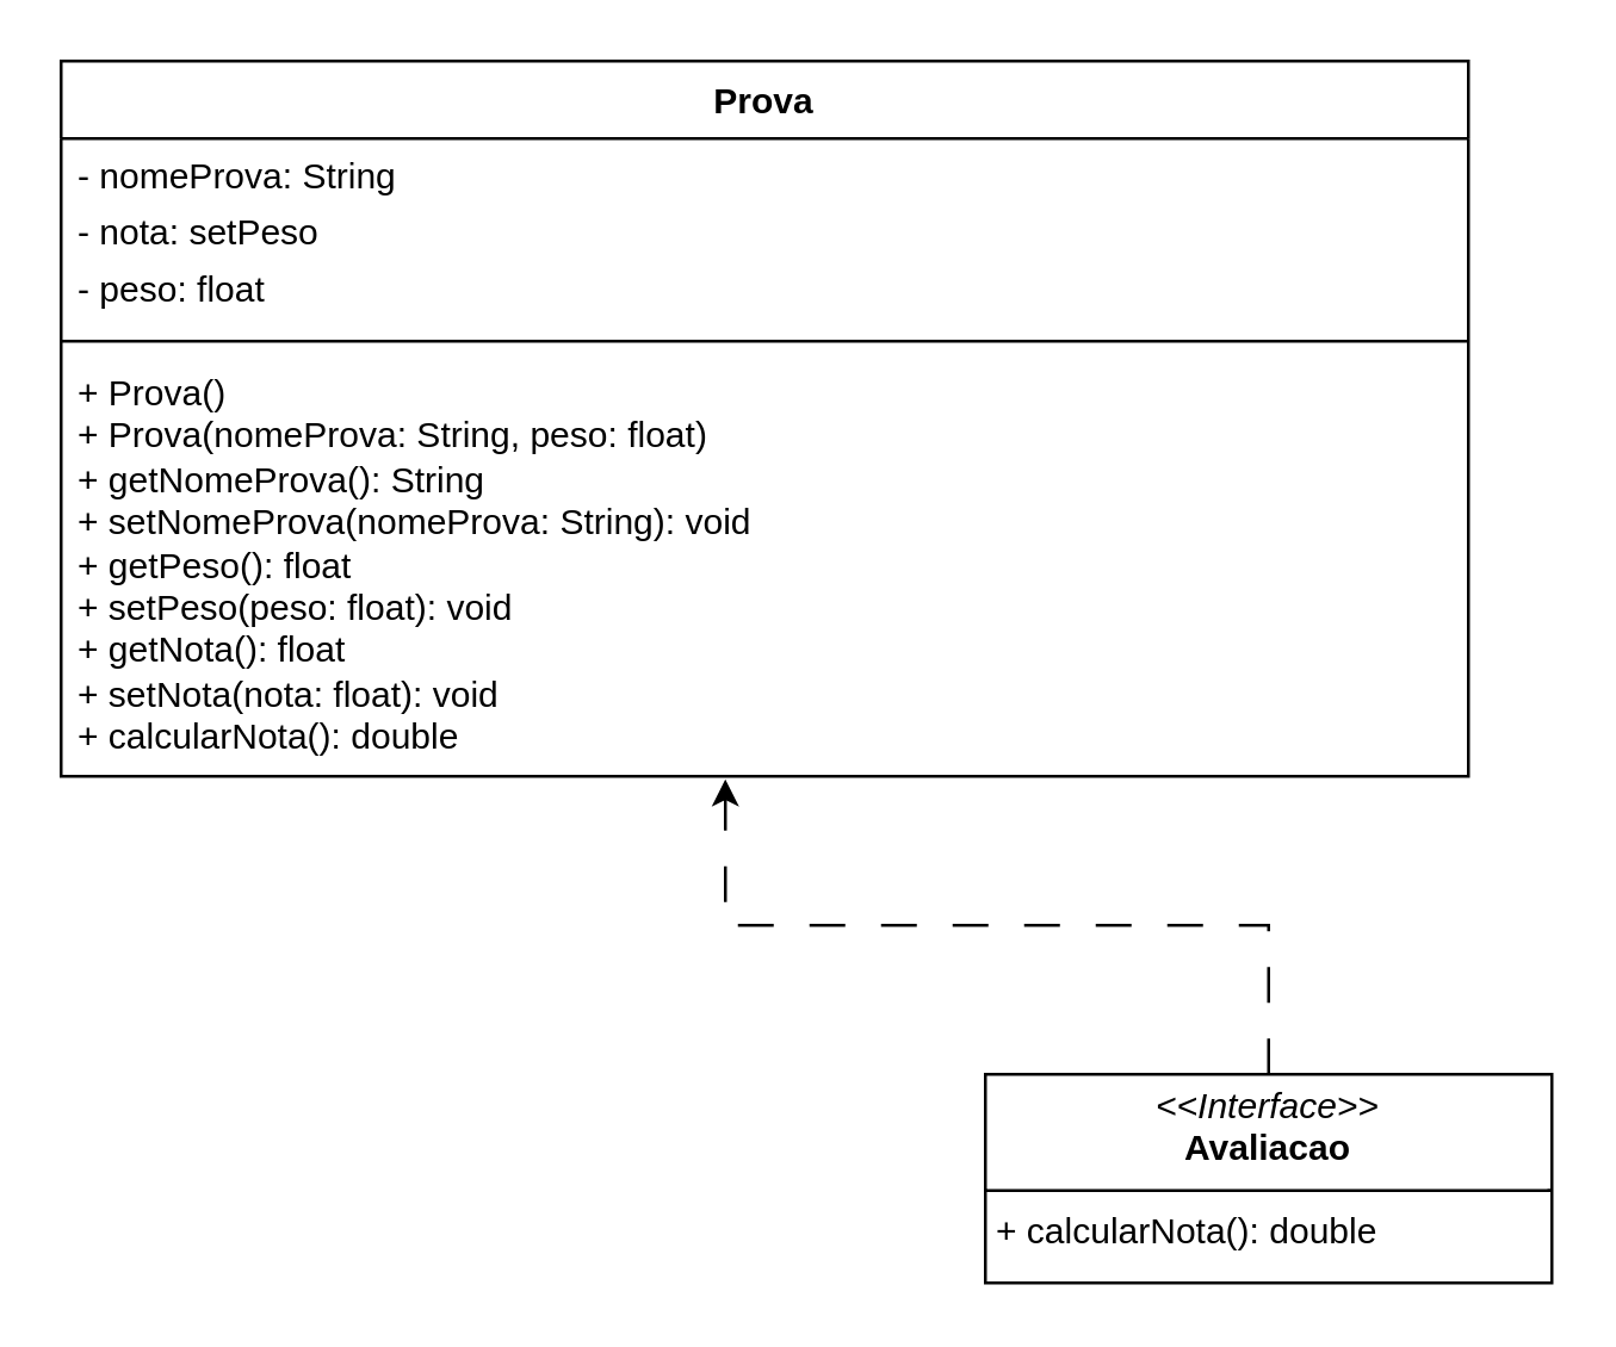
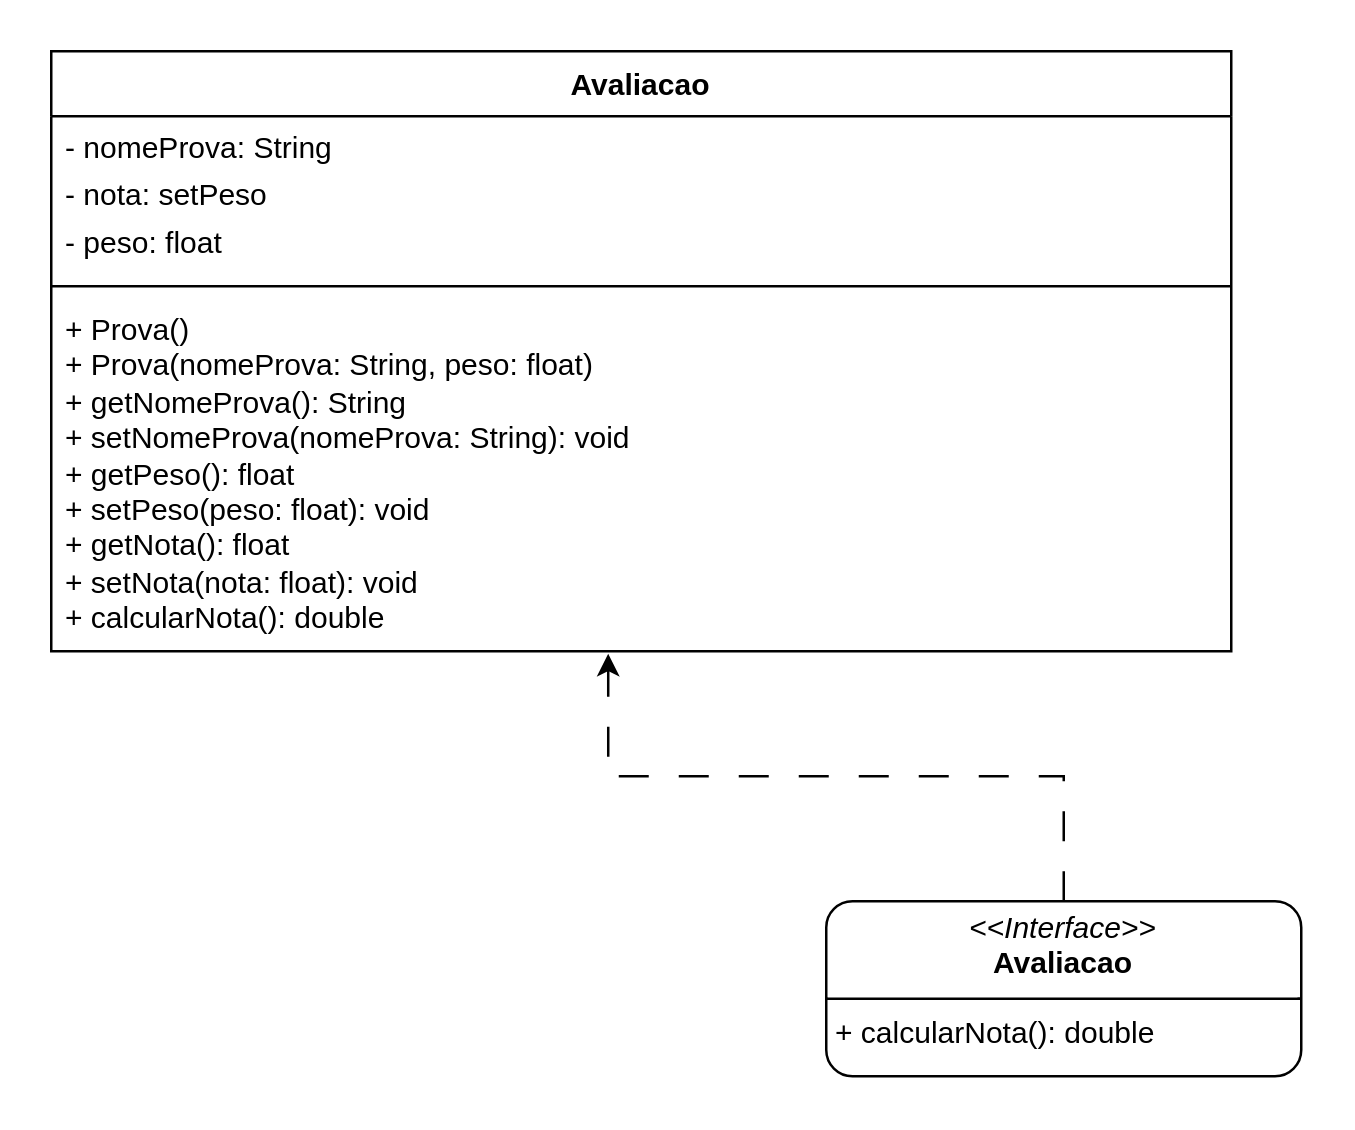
  <mxCell id="0" />
  <mxCell id="1" parent="0" />
- <mxCell id="2" value="Prova" style="swimlane;fontStyle=1;align=center;verticalAlign=top;childLayout=stackLayout;horizontal=1;startSize=26;horizontalStack=0;resizeParent=1;resizeParentMax=0;resizeLast=0;collapsible=1;marginBottom=0;whiteSpace=wrap;html=1;fillColor=#ffffff;" vertex="1" parent="1"><mxGeometry x="20" y="20" width="472" height="240" as="geometry" /></mxCell>
+ <mxCell id="2" value="Avaliacao" style="swimlane;fontStyle=1;align=center;verticalAlign=top;childLayout=stackLayout;horizontal=1;startSize=26;horizontalStack=0;resizeParent=1;resizeParentMax=0;resizeLast=0;collapsible=1;marginBottom=0;whiteSpace=wrap;html=1;fillColor=#ffffff;" vertex="1" parent="1"><mxGeometry x="20" y="20" width="472" height="240" as="geometry" /></mxCell>
  <mxCell id="3" value="&lt;div style=&quot;line-height: 160%;&quot;&gt;- nomeProva: String&amp;nbsp;&lt;br&gt;- nota: &lt;span class=&quot;hljs-keyword&quot;&gt;setPeso&lt;/span&gt;&amp;nbsp;&lt;br&gt;- peso: &lt;span class=&quot;hljs-keyword&quot;&gt;float&lt;/span&gt;&lt;br&gt;&lt;/div&gt;" style="text;strokeColor=none;fillColor=none;align=left;verticalAlign=middle;spacingLeft=4;spacingRight=4;overflow=hidden;rotatable=0;points=[[0,0.5],[1,0.5]];portConstraint=eastwest;whiteSpace=wrap;html=1;" vertex="1" parent="2"><mxGeometry y="26" width="472" height="64" as="geometry" /></mxCell>
  <mxCell id="4" value="" style="line;strokeWidth=1;fillColor=none;align=left;verticalAlign=middle;spacingTop=-1;spacingLeft=3;spacingRight=3;rotatable=0;labelPosition=right;points=[];portConstraint=eastwest;strokeColor=inherit;" vertex="1" parent="2"><mxGeometry y="90" width="472" height="8" as="geometry" /></mxCell>
  <mxCell id="5" value="+ &lt;span class=&quot;hljs-title function_ invoke__&quot;&gt;Prova&lt;/span&gt;()&amp;nbsp;&lt;br&gt;+ &lt;span class=&quot;hljs-title function_ invoke__&quot;&gt;Prova&lt;/span&gt;(&lt;span class=&quot;hljs-attr&quot;&gt;nomeProva&lt;/span&gt;: String, &lt;span class=&quot;hljs-attr&quot;&gt;peso&lt;/span&gt;: &lt;span class=&quot;hljs-keyword&quot;&gt;float&lt;/span&gt;)&amp;nbsp;&lt;br&gt;+ &lt;span class=&quot;hljs-title function_ invoke__&quot;&gt;getNomeProva&lt;/span&gt;(): String&amp;nbsp;&lt;br&gt;+ &lt;span class=&quot;hljs-title function_ invoke__&quot;&gt;setNomeProva&lt;/span&gt;(&lt;span class=&quot;hljs-attr&quot;&gt;nomeProva&lt;/span&gt;: String): &lt;span class=&quot;hljs-keyword&quot;&gt;void&lt;/span&gt;&amp;nbsp;&lt;br&gt;+ &lt;span class=&quot;hljs-title function_ invoke__&quot;&gt;getPeso&lt;/span&gt;(): &lt;span class=&quot;hljs-keyword&quot;&gt;float&lt;/span&gt;&amp;nbsp;&lt;br&gt;+ &lt;span class=&quot;hljs-title function_ invoke__&quot;&gt;setPeso&lt;/span&gt;(&lt;span class=&quot;hljs-attr&quot;&gt;peso&lt;/span&gt;: &lt;span class=&quot;hljs-keyword&quot;&gt;float&lt;/span&gt;): &lt;span class=&quot;hljs-keyword&quot;&gt;void&lt;/span&gt;&amp;nbsp;&lt;br&gt;+ &lt;span class=&quot;hljs-title function_ invoke__&quot;&gt;getNota&lt;/span&gt;(): &lt;span class=&quot;hljs-keyword&quot;&gt;float&lt;/span&gt;&amp;nbsp;&lt;br&gt;+ &lt;span class=&quot;hljs-title function_ invoke__&quot;&gt;setNota&lt;/span&gt;(&lt;span class=&quot;hljs-attr&quot;&gt;nota&lt;/span&gt;: &lt;span class=&quot;hljs-keyword&quot;&gt;float&lt;/span&gt;): &lt;span class=&quot;hljs-keyword&quot;&gt;void&lt;/span&gt;&amp;nbsp;&lt;br&gt;+ &lt;span class=&quot;hljs-title function_ invoke__&quot;&gt;calcularNota&lt;/span&gt;(): &lt;span class=&quot;hljs-keyword&quot;&gt;double&lt;/span&gt;" style="text;strokeColor=none;fillColor=none;align=left;verticalAlign=top;spacingLeft=4;spacingRight=4;overflow=hidden;rotatable=0;points=[[0,0.5],[1,0.5]];portConstraint=eastwest;whiteSpace=wrap;html=1;" vertex="1" parent="2"><mxGeometry y="98" width="472" height="142" as="geometry" /></mxCell>
- <mxCell id="6" value="&lt;p style=&quot;margin:0px;margin-top:4px;text-align:center;&quot;&gt;&lt;i&gt;&amp;lt;&amp;lt;Interface&amp;gt;&amp;gt;&lt;/i&gt;&lt;br&gt;&lt;b&gt;Avaliacao&lt;/b&gt;&lt;/p&gt;&lt;hr size=&quot;1&quot; style=&quot;border-style:solid;&quot;&gt;&lt;p style=&quot;margin:0px;margin-left:4px;&quot;&gt;+ &lt;span class=&quot;hljs-title function_ invoke__&quot;&gt;calcularNota&lt;/span&gt;(): &lt;span class=&quot;hljs-keyword&quot;&gt;double&lt;/span&gt;&lt;/p&gt;" style="verticalAlign=top;align=left;overflow=fill;html=1;whiteSpace=wrap;" vertex="1" parent="1"><mxGeometry x="330" y="360" width="190" height="70" as="geometry" /></mxCell>
+ <mxCell id="6" value="&lt;p style=&quot;margin:0px;margin-top:4px;text-align:center;&quot;&gt;&lt;i&gt;&amp;lt;&amp;lt;Interface&amp;gt;&amp;gt;&lt;/i&gt;&lt;br&gt;&lt;b&gt;Avaliacao&lt;/b&gt;&lt;/p&gt;&lt;hr size=&quot;1&quot; style=&quot;border-style:solid;&quot;&gt;&lt;p style=&quot;margin:0px;margin-left:4px;&quot;&gt;+ &lt;span class=&quot;hljs-title function_ invoke__&quot;&gt;calcularNota&lt;/span&gt;(): &lt;span class=&quot;hljs-keyword&quot;&gt;double&lt;/span&gt;&lt;/p&gt;" style="verticalAlign=top;align=left;overflow=fill;html=1;whiteSpace=wrap;rounded=1;" vertex="1" parent="1"><mxGeometry x="330" y="360" width="190" height="70" as="geometry" /></mxCell>
  <mxCell id="7" style="edgeStyle=orthogonalEdgeStyle;rounded=0;orthogonalLoop=1;jettySize=auto;html=1;exitX=0.5;exitY=0;exitDx=0;exitDy=0;entryX=0.472;entryY=1.007;entryDx=0;entryDy=0;entryPerimeter=0;dashed=1;dashPattern=12 12;" edge="1" parent="1" source="6" target="5"><mxGeometry relative="1" as="geometry" /></mxCell>
